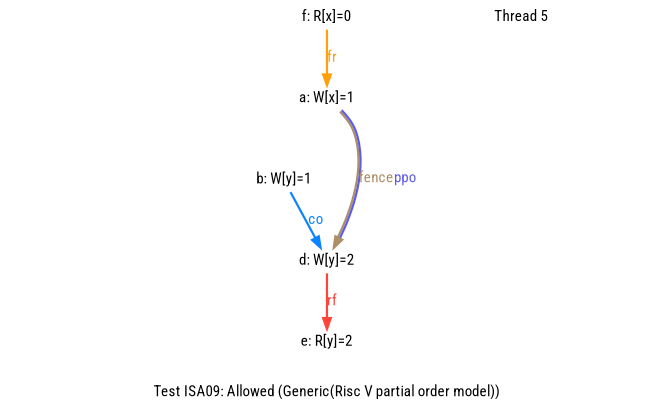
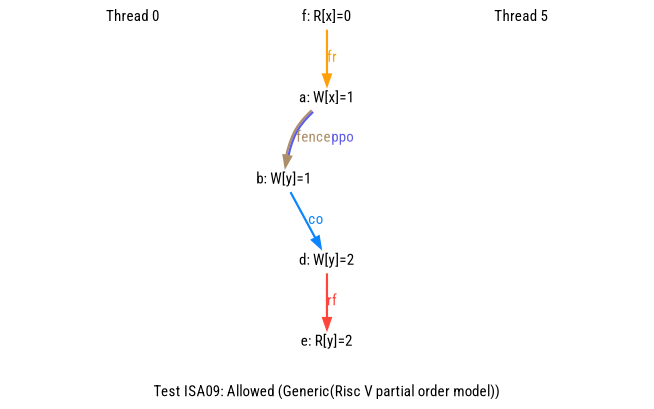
  digraph {
    fontname="Roboto Condensed"
    fontsize=14
    label="Test ISA09: Allowed (Generic(Risc V partial order model))"
    splines=spline
    node [fixedsize=false fontname="Roboto Condensed" fontsize=14 shape=none]
    edge [arrowsize=1.000000 fontname="Roboto Condensed" fontsize=14 penwidth=2.000000]
+   n1 [fixedsize=true height=0.281250 label="Thread 0" width=3.250000]
    n2 [height=0.194444 label="a: W[x]=1" width=1.166667]
    n3 [height=0.194444 label="b: W[y]=1" width=1.166667]
    n4 [height=0.194444 label="d: W[y]=2" width=1.166667]
    n5 [height=0.194444 label="e: R[y]=2" width=1.166667]
    n6 [fixedsize=true height=0.281250 label="Thread 5" width=3.250000]
    n7 [height=0.194444 label="f: R[x]=0" width=1.166667]
-   n2 -> n4 [color="#AC8E68:#5E5CE6" label=<<font color="#AC8E68">fence</font><font color="#5E5CE6">ppo</font>>]
+   n2 -> n3 [color="#AC8E68:#5E5CE6" label=<<font color="#AC8E68">fence</font><font color="#5E5CE6">ppo</font>>]
    n3 -> n4 [color="#0A84FF" label=<<font color="#0A84FF">co</font>>]
    n4 -> n5 [color="#FF453A" label=<<font color="#FF453A">rf</font>>]
    n7 -> n2 [color="#FF9F0A" label=<<font color="#FF9F0A">fr</font>>]
  }
